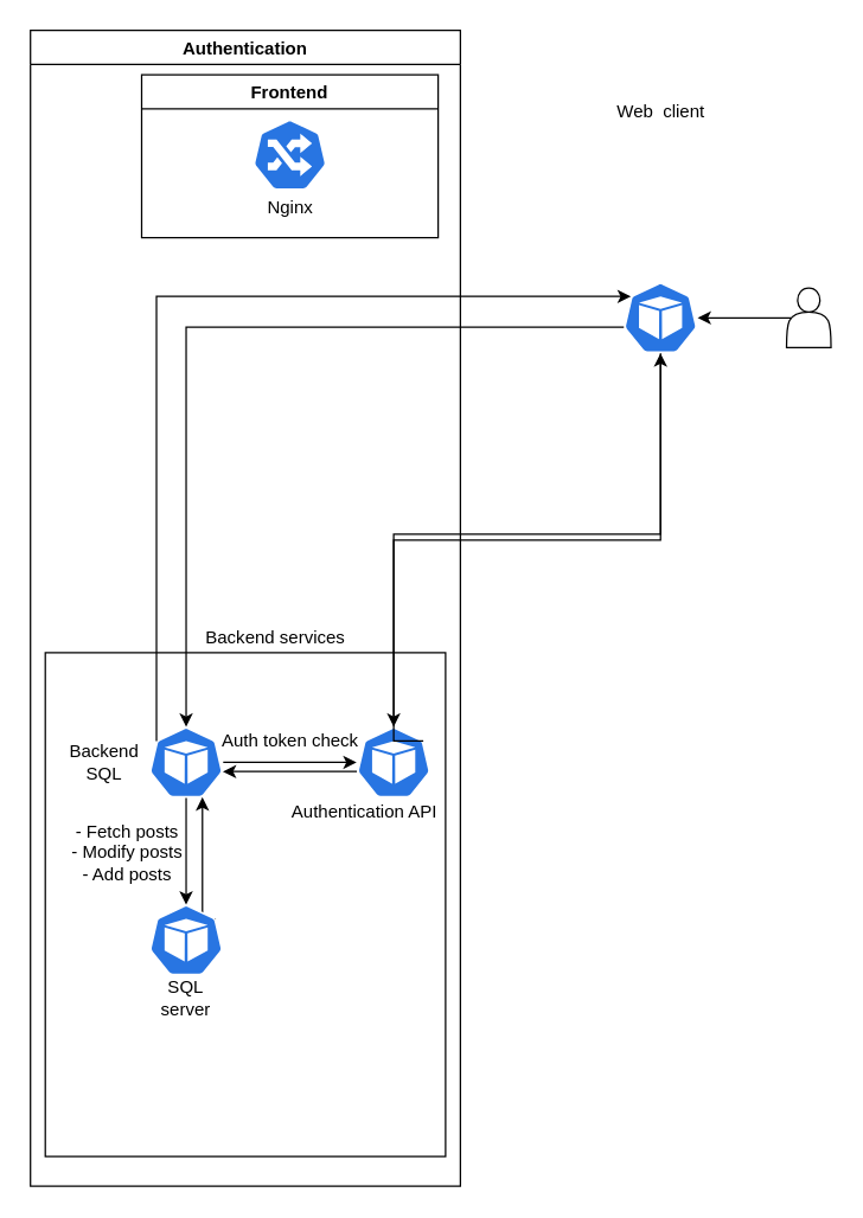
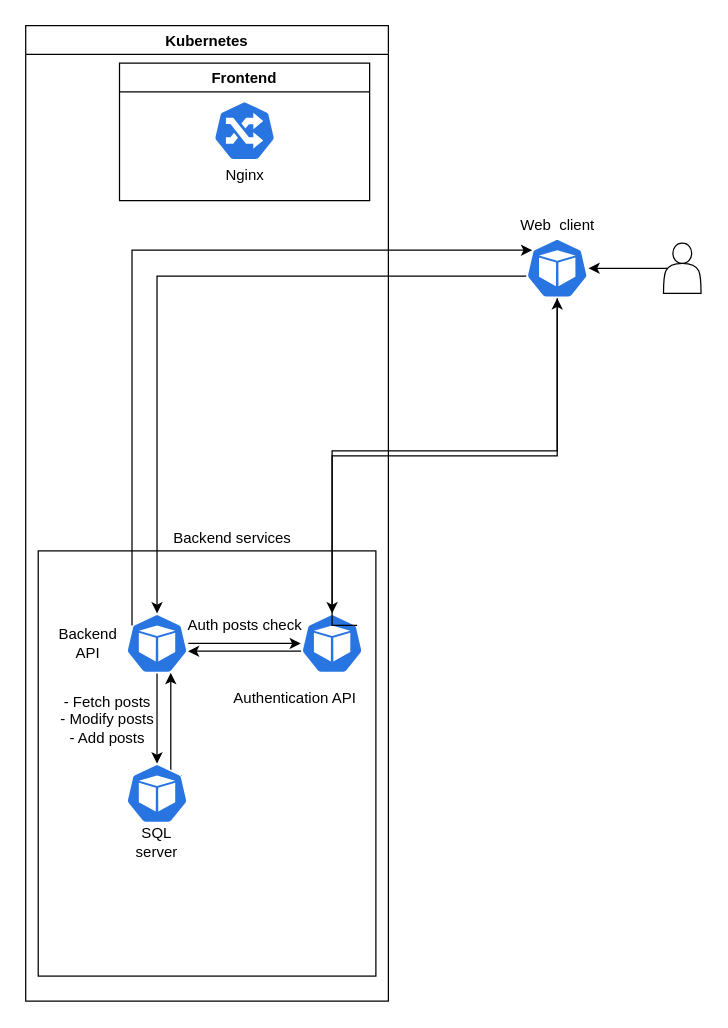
  <mxCell id="0" />
  <mxCell id="1" parent="0" />
- <mxCell id="2" value="Authentication" style="swimlane;" vertex="1" parent="1"><mxGeometry x="20" y="20" width="290" height="780" as="geometry" /></mxCell>
+ <mxCell id="2" value="Kubernetes" style="swimlane;" vertex="1" parent="1"><mxGeometry x="20" y="20" width="290" height="780" as="geometry" /></mxCell>
  <mxCell id="3" value="" style="rounded=0;whiteSpace=wrap;html=1;" vertex="1" parent="2"><mxGeometry x="10" y="420" width="270" height="340" as="geometry" /></mxCell>
  <mxCell id="4" value="Backend services" style="text;html=1;align=center;verticalAlign=middle;resizable=0;points=[];autosize=1;strokeColor=none;fillColor=none;" vertex="1" parent="2"><mxGeometry x="110" y="400" width="110" height="20" as="geometry" /></mxCell>
  <mxCell id="5" value="" style="sketch=0;html=1;dashed=0;whitespace=wrap;fillColor=#2875E2;strokeColor=#ffffff;points=[[0.005,0.63,0],[0.1,0.2,0],[0.9,0.2,0],[0.5,0,0],[0.995,0.63,0],[0.72,0.99,0],[0.5,1,0],[0.28,0.99,0]];shape=mxgraph.kubernetes.icon;prIcon=pod" vertex="1" parent="2"><mxGeometry x="80" y="470" width="50" height="48" as="geometry" /></mxCell>
  <mxCell id="6" style="edgeStyle=orthogonalEdgeStyle;rounded=0;orthogonalLoop=1;jettySize=auto;html=1;exitX=0.005;exitY=0.63;exitDx=0;exitDy=0;exitPerimeter=0;entryX=0.995;entryY=0.63;entryDx=0;entryDy=0;entryPerimeter=0;" edge="1" parent="2" source="7" target="5"><mxGeometry relative="1" as="geometry" /></mxCell>
  <mxCell id="7" value="" style="sketch=0;html=1;dashed=0;whitespace=wrap;fillColor=#2875E2;strokeColor=#ffffff;points=[[0.005,0.63,0],[0.1,0.2,0],[0.9,0.2,0],[0.5,0,0],[0.995,0.63,0],[0.72,0.99,0],[0.5,1,0],[0.28,0.99,0]];shape=mxgraph.kubernetes.icon;prIcon=pod" vertex="1" parent="2"><mxGeometry x="220" y="470" width="50" height="48" as="geometry" /></mxCell>
  <mxCell id="8" value="" style="edgeStyle=orthogonalEdgeStyle;rounded=0;orthogonalLoop=1;jettySize=auto;html=1;" edge="1" parent="2" source="5" target="7"><mxGeometry relative="1" as="geometry" /></mxCell>
- <mxCell id="9" value="Authentication API" style="text;html=1;align=center;verticalAlign=middle;resizable=0;points=[];autosize=1;strokeColor=none;fillColor=none;" vertex="1" parent="2"><mxGeometry x="170" y="518" width="110" height="20" as="geometry" /></mxCell>
- <mxCell id="10" value="Backend SQL" style="text;html=1;strokeColor=none;fillColor=none;align=center;verticalAlign=middle;whiteSpace=wrap;rounded=0;" vertex="1" parent="2"><mxGeometry x="20" y="479" width="60" height="30" as="geometry" /></mxCell>
+ <mxCell id="9" value="Authentication API" style="text;html=1;align=center;verticalAlign=middle;resizable=0;points=[];autosize=1;strokeColor=none;fillColor=none;" vertex="1" parent="2"><mxGeometry x="160" y="528" width="110" height="20" as="geometry" /></mxCell>
+ <mxCell id="10" value="Backend API" style="text;html=1;strokeColor=none;fillColor=none;align=center;verticalAlign=middle;whiteSpace=wrap;rounded=0;" vertex="1" parent="2"><mxGeometry x="20" y="479" width="60" height="30" as="geometry" /></mxCell>
  <mxCell id="11" style="edgeStyle=orthogonalEdgeStyle;rounded=0;orthogonalLoop=1;jettySize=auto;html=1;exitX=0.9;exitY=0.2;exitDx=0;exitDy=0;exitPerimeter=0;entryX=0.72;entryY=0.99;entryDx=0;entryDy=0;entryPerimeter=0;" edge="1" parent="2" source="12" target="5"><mxGeometry relative="1" as="geometry"><Array as="points"><mxPoint x="116" y="600" /></Array></mxGeometry></mxCell>
  <mxCell id="12" value="" style="sketch=0;html=1;dashed=0;whitespace=wrap;fillColor=#2875E2;strokeColor=#ffffff;points=[[0.005,0.63,0],[0.1,0.2,0],[0.9,0.2,0],[0.5,0,0],[0.995,0.63,0],[0.72,0.99,0],[0.5,1,0],[0.28,0.99,0]];shape=mxgraph.kubernetes.icon;prIcon=pod" vertex="1" parent="2"><mxGeometry x="80" y="590" width="50" height="48" as="geometry" /></mxCell>
  <mxCell id="13" value="" style="edgeStyle=orthogonalEdgeStyle;rounded=0;orthogonalLoop=1;jettySize=auto;html=1;" edge="1" parent="2" source="5" target="12"><mxGeometry relative="1" as="geometry" /></mxCell>
  <mxCell id="14" value="SQL server" style="text;html=1;strokeColor=none;fillColor=none;align=center;verticalAlign=middle;whiteSpace=wrap;rounded=0;" vertex="1" parent="2"><mxGeometry x="75" y="638" width="60" height="30" as="geometry" /></mxCell>
- <mxCell id="15" value="Auth token check" style="text;html=1;align=center;verticalAlign=middle;resizable=0;points=[];autosize=1;strokeColor=none;fillColor=none;" vertex="1" parent="2"><mxGeometry x="120" y="470" width="110" height="20" as="geometry" /></mxCell>
+ <mxCell id="15" value="Auth posts check" style="text;html=1;align=center;verticalAlign=middle;resizable=0;points=[];autosize=1;strokeColor=none;fillColor=none;" vertex="1" parent="2"><mxGeometry x="120" y="470" width="110" height="20" as="geometry" /></mxCell>
  <mxCell id="16" value="Frontend" style="swimlane;" vertex="1" parent="2"><mxGeometry x="75" y="30" width="200" height="110" as="geometry" /></mxCell>
  <mxCell id="17" value="" style="sketch=0;html=1;dashed=0;whitespace=wrap;fillColor=#2875E2;strokeColor=#ffffff;points=[[0.005,0.63,0],[0.1,0.2,0],[0.9,0.2,0],[0.5,0,0],[0.995,0.63,0],[0.72,0.99,0],[0.5,1,0],[0.28,0.99,0]];shape=mxgraph.kubernetes.icon;prIcon=ing" vertex="1" parent="16"><mxGeometry x="75" y="30" width="50" height="48" as="geometry" /></mxCell>
  <mxCell id="18" value="Nginx" style="text;html=1;align=center;verticalAlign=middle;resizable=0;points=[];autosize=1;strokeColor=none;fillColor=none;" vertex="1" parent="16"><mxGeometry x="75" y="80" width="50" height="20" as="geometry" /></mxCell>
  <mxCell id="19" value="- Fetch posts&lt;br&gt;- Modify posts&lt;br&gt;- Add posts" style="text;html=1;align=center;verticalAlign=middle;resizable=0;points=[];autosize=1;strokeColor=none;fillColor=none;" vertex="1" parent="2"><mxGeometry x="20" y="530" width="90" height="50" as="geometry" /></mxCell>
  <mxCell id="20" value="" style="sketch=0;html=1;dashed=0;whitespace=wrap;fillColor=#2875E2;strokeColor=#ffffff;points=[[0.005,0.63,0],[0.1,0.2,0],[0.9,0.2,0],[0.5,0,0],[0.995,0.63,0],[0.72,0.99,0],[0.5,1,0],[0.28,0.99,0]];shape=mxgraph.kubernetes.icon;prIcon=pod" vertex="1" parent="1"><mxGeometry x="420" y="190" width="50" height="48" as="geometry" /></mxCell>
  <mxCell id="21" style="edgeStyle=orthogonalEdgeStyle;rounded=0;orthogonalLoop=1;jettySize=auto;html=1;exitX=0.5;exitY=1;exitDx=0;exitDy=0;exitPerimeter=0;entryX=0.5;entryY=0;entryDx=0;entryDy=0;entryPerimeter=0;" edge="1" parent="1" source="20" target="7"><mxGeometry relative="1" as="geometry" /></mxCell>
  <mxCell id="22" style="edgeStyle=orthogonalEdgeStyle;rounded=0;orthogonalLoop=1;jettySize=auto;html=1;exitX=0.005;exitY=0.63;exitDx=0;exitDy=0;exitPerimeter=0;entryX=0.5;entryY=0;entryDx=0;entryDy=0;entryPerimeter=0;" edge="1" parent="1" source="20" target="5"><mxGeometry relative="1" as="geometry" /></mxCell>
- <mxCell id="23" value="Web&amp;nbsp; client" style="text;html=1;align=center;verticalAlign=middle;resizable=0;points=[];autosize=1;strokeColor=none;fillColor=none;" vertex="1" parent="1"><mxGeometry x="410" y="65" width="70" height="20" as="geometry" /></mxCell>
+ <mxCell id="23" value="Web&amp;nbsp; client" style="text;html=1;align=center;verticalAlign=middle;resizable=0;points=[];autosize=1;strokeColor=none;fillColor=none;" vertex="1" parent="1"><mxGeometry x="410" y="170" width="70" height="20" as="geometry" /></mxCell>
  <mxCell id="24" style="edgeStyle=orthogonalEdgeStyle;rounded=0;orthogonalLoop=1;jettySize=auto;html=1;exitX=0.1;exitY=0.5;exitDx=0;exitDy=0;exitPerimeter=0;entryX=1;entryY=0.5;entryDx=0;entryDy=0;entryPerimeter=0;" edge="1" parent="1" source="25" target="20"><mxGeometry relative="1" as="geometry" /></mxCell>
  <mxCell id="25" value="" style="shape=actor;whiteSpace=wrap;html=1;" vertex="1" parent="1"><mxGeometry x="530" y="194" width="30" height="40" as="geometry" /></mxCell>
  <mxCell id="26" style="edgeStyle=orthogonalEdgeStyle;rounded=0;orthogonalLoop=1;jettySize=auto;html=1;exitX=0.1;exitY=0.2;exitDx=0;exitDy=0;exitPerimeter=0;entryX=0.1;entryY=0.2;entryDx=0;entryDy=0;entryPerimeter=0;" edge="1" parent="1" source="5" target="20"><mxGeometry relative="1" as="geometry"><Array as="points"><mxPoint x="105" y="200" /></Array></mxGeometry></mxCell>
  <mxCell id="27" style="edgeStyle=orthogonalEdgeStyle;rounded=0;orthogonalLoop=1;jettySize=auto;html=1;exitX=0.9;exitY=0.2;exitDx=0;exitDy=0;exitPerimeter=0;" edge="1" parent="1" source="7" target="20"><mxGeometry relative="1" as="geometry"><Array as="points"><mxPoint x="265" y="500" /><mxPoint x="265" y="360" /><mxPoint x="445" y="360" /></Array></mxGeometry></mxCell>
